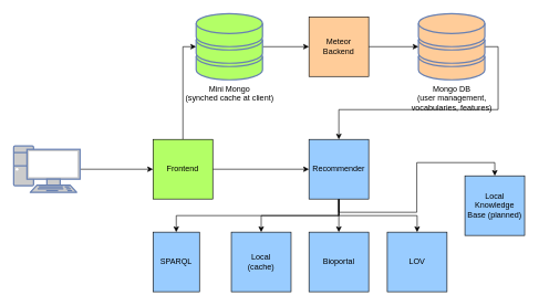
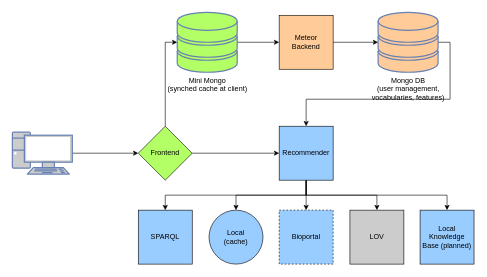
  <mxCell id="0" />
  <mxCell id="1" parent="0" />
  <mxCell id="2" style="edgeStyle=orthogonalEdgeStyle;rounded=0;orthogonalLoop=1;jettySize=auto;html=1;exitX=1;exitY=0.5;exitDx=0;exitDy=0;exitPerimeter=0;" edge="1" parent="1" source="3" target="8"><mxGeometry relative="1" as="geometry" /></mxCell>
  <mxCell id="3" value="" style="fontColor=#0066CC;verticalAlign=top;verticalLabelPosition=bottom;labelPosition=center;align=center;html=1;fillColor=#CCCCCC;strokeColor=#6881B3;gradientColor=none;gradientDirection=north;strokeWidth=2;shape=mxgraph.networks.pc;rounded=0;shadow=0;comic=0;" parent="1" vertex="1"><mxGeometry x="20" y="220" width="100" height="70" as="geometry" /></mxCell>
  <mxCell id="4" style="edgeStyle=orthogonalEdgeStyle;rounded=0;orthogonalLoop=1;jettySize=auto;html=1;exitX=1;exitY=0.5;exitDx=0;exitDy=0;exitPerimeter=0;" edge="1" parent="1" source="5" target="18"><mxGeometry relative="1" as="geometry" /></mxCell>
  <mxCell id="5" value="Mongo DB&lt;br&gt;(user management, &lt;br&gt;vocabularies, features)" style="verticalAlign=top;verticalLabelPosition=bottom;labelPosition=center;align=center;html=1;fillColor=#FFCC99;strokeColor=#6881B3;gradientColor=none;gradientDirection=north;strokeWidth=2;shape=mxgraph.networks.storage;rounded=0;shadow=0;comic=0;" parent="1" vertex="1"><mxGeometry x="630" y="20" width="100" height="100" as="geometry" /></mxCell>
  <mxCell id="6" style="edgeStyle=orthogonalEdgeStyle;rounded=0;orthogonalLoop=1;jettySize=auto;html=1;exitX=0.5;exitY=0;exitDx=0;exitDy=0;entryX=0;entryY=0.5;entryDx=0;entryDy=0;entryPerimeter=0;" edge="1" parent="1" source="8" target="10"><mxGeometry relative="1" as="geometry" /></mxCell>
  <mxCell id="7" style="edgeStyle=orthogonalEdgeStyle;rounded=0;orthogonalLoop=1;jettySize=auto;html=1;exitX=1;exitY=0.5;exitDx=0;exitDy=0;" edge="1" parent="1" source="8" target="18"><mxGeometry relative="1" as="geometry" /></mxCell>
- <mxCell id="8" value="Frontend" style="whiteSpace=wrap;html=1;aspect=fixed;fillColor=#B3FF66;" vertex="1" parent="1"><mxGeometry x="230" y="210" width="90" height="90" as="geometry" /></mxCell>
+ <mxCell id="8" value="Frontend" style="rhombus;whiteSpace=wrap;html=1;aspect=fixed;fillColor=#B3FF66;" vertex="1" parent="1"><mxGeometry x="230" y="210" width="90" height="90" as="geometry" /></mxCell>
  <mxCell id="9" style="edgeStyle=orthogonalEdgeStyle;rounded=0;orthogonalLoop=1;jettySize=auto;html=1;exitX=1;exitY=0.5;exitDx=0;exitDy=0;exitPerimeter=0;entryX=0;entryY=0.5;entryDx=0;entryDy=0;" edge="1" parent="1" source="10" target="12"><mxGeometry relative="1" as="geometry" /></mxCell>
  <mxCell id="10" value="Mini Mongo&lt;br&gt;(synched cache at client)" style="verticalAlign=top;verticalLabelPosition=bottom;labelPosition=center;align=center;html=1;fillColor=#B3FF66;strokeColor=#6881B3;gradientColor=none;gradientDirection=north;strokeWidth=2;shape=mxgraph.networks.storage;rounded=0;shadow=0;comic=0;" vertex="1" parent="1"><mxGeometry x="295" y="20" width="100" height="100" as="geometry" /></mxCell>
  <mxCell id="11" style="edgeStyle=orthogonalEdgeStyle;rounded=0;orthogonalLoop=1;jettySize=auto;html=1;exitX=1;exitY=0.5;exitDx=0;exitDy=0;entryX=0;entryY=0.5;entryDx=0;entryDy=0;entryPerimeter=0;" edge="1" parent="1" source="12" target="5"><mxGeometry relative="1" as="geometry" /></mxCell>
  <mxCell id="12" value="Meteor&lt;br&gt;Backend" style="whiteSpace=wrap;html=1;aspect=fixed;fillColor=#FFCC99;" vertex="1" parent="1"><mxGeometry x="465" y="25" width="90" height="90" as="geometry" /></mxCell>
  <mxCell id="13" style="edgeStyle=orthogonalEdgeStyle;rounded=0;orthogonalLoop=1;jettySize=auto;html=1;exitX=0.5;exitY=1;exitDx=0;exitDy=0;entryX=0.5;entryY=0;entryDx=0;entryDy=0;" edge="1" parent="1" source="18" target="19"><mxGeometry relative="1" as="geometry" /></mxCell>
  <mxCell id="14" style="edgeStyle=orthogonalEdgeStyle;rounded=0;orthogonalLoop=1;jettySize=auto;html=1;exitX=0.5;exitY=1;exitDx=0;exitDy=0;" edge="1" parent="1" source="18" target="20"><mxGeometry relative="1" as="geometry" /></mxCell>
  <mxCell id="15" style="edgeStyle=orthogonalEdgeStyle;rounded=0;orthogonalLoop=1;jettySize=auto;html=1;exitX=0.5;exitY=1;exitDx=0;exitDy=0;entryX=0.5;entryY=0;entryDx=0;entryDy=0;" edge="1" parent="1" source="18" target="21"><mxGeometry relative="1" as="geometry" /></mxCell>
  <mxCell id="16" style="edgeStyle=orthogonalEdgeStyle;rounded=0;orthogonalLoop=1;jettySize=auto;html=1;exitX=0.5;exitY=1;exitDx=0;exitDy=0;entryX=0.5;entryY=0;entryDx=0;entryDy=0;" edge="1" parent="1" source="18" target="22"><mxGeometry relative="1" as="geometry" /></mxCell>
  <mxCell id="17" style="edgeStyle=orthogonalEdgeStyle;rounded=0;orthogonalLoop=1;jettySize=auto;html=1;exitX=0.5;exitY=1;exitDx=0;exitDy=0;entryX=0.5;entryY=0;entryDx=0;entryDy=0;" edge="1" parent="1" source="18" target="23"><mxGeometry relative="1" as="geometry" /></mxCell>
  <mxCell id="18" value="Recommender" style="whiteSpace=wrap;html=1;aspect=fixed;fillColor=#99CCFF;" vertex="1" parent="1"><mxGeometry x="465" y="210" width="90" height="90" as="geometry" /></mxCell>
- <mxCell id="19" value="SPARQL" style="whiteSpace=wrap;html=1;aspect=fixed;fillColor=#99CCFF;" vertex="1" parent="1"><mxGeometry x="230" y="350" width="70" height="90" as="geometry" /></mxCell>
- <mxCell id="20" value="Local&lt;br&gt;(cache)" style="whiteSpace=wrap;html=1;aspect=fixed;fillColor=#99CCFF;" vertex="1" parent="1"><mxGeometry x="348" y="350" width="90" height="90" as="geometry" /></mxCell>
- <mxCell id="21" value="Bioportal" style="whiteSpace=wrap;html=1;aspect=fixed;fillColor=#99CCFF;" vertex="1" parent="1"><mxGeometry x="465" y="350" width="90" height="90" as="geometry" /></mxCell>
- <mxCell id="22" value="LOV" style="whiteSpace=wrap;html=1;aspect=fixed;fillColor=#99CCFF;" vertex="1" parent="1"><mxGeometry x="583" y="350" width="90" height="90" as="geometry" /></mxCell>
- <mxCell id="23" value="Local Knowledge Base (planned)" style="whiteSpace=wrap;html=1;aspect=fixed;fillColor=#99CCFF;" vertex="1" parent="1"><mxGeometry x="700" y="265" width="90" height="90" as="geometry" /></mxCell>
+ <mxCell id="19" value="SPARQL" style="whiteSpace=wrap;html=1;aspect=fixed;fillColor=#99CCFF;" vertex="1" parent="1"><mxGeometry x="230" y="350" width="90" height="90" as="geometry" /></mxCell>
+ <mxCell id="20" value="Local&lt;br&gt;(cache)" style="ellipse;whiteSpace=wrap;html=1;aspect=fixed;fillColor=#99CCFF;" vertex="1" parent="1"><mxGeometry x="348" y="350" width="90" height="90" as="geometry" /></mxCell>
+ <mxCell id="21" value="Bioportal" style="whiteSpace=wrap;html=1;aspect=fixed;fillColor=#99CCFF;dashed=1;" vertex="1" parent="1"><mxGeometry x="465" y="350" width="90" height="90" as="geometry" /></mxCell>
+ <mxCell id="22" value="LOV" style="whiteSpace=wrap;html=1;aspect=fixed;fillColor=#cccccc;" vertex="1" parent="1"><mxGeometry x="583" y="350" width="90" height="90" as="geometry" /></mxCell>
+ <mxCell id="23" value="Local Knowledge Base (planned)" style="whiteSpace=wrap;html=1;aspect=fixed;fillColor=#99CCFF;" vertex="1" parent="1"><mxGeometry x="700" y="350" width="90" height="90" as="geometry" /></mxCell>
